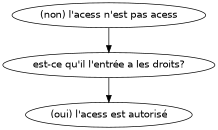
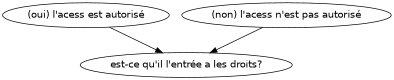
  digraph {
    fontname="DejaVu Sans"
    node [fontname="DejaVu Sans"]
    edge [fontname="DejaVu Sans"]
    n1 [label="est-ce qu'il l'entrée a les droits?"]
    "(oui) l'acess est autorisé"
-   "(non) l'acess n'est pas autorisé" [label="(non) l'acess n'est pas acess"]
-   n1 -> "(oui) l'acess est autorisé"
+   "(non) l'acess n'est pas autorisé"
+   "(oui) l'acess est autorisé" -> n1
    "(non) l'acess n'est pas autorisé" -> n1
  }
